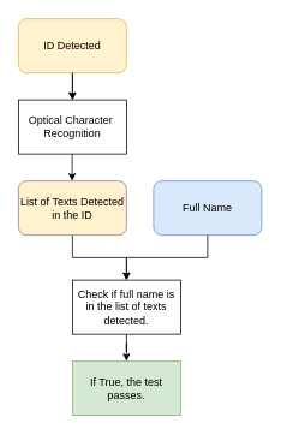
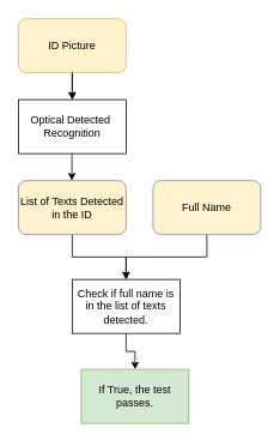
  <mxCell id="0" />
  <mxCell id="1" parent="0" />
- <mxCell id="2" value="ID Detected" style="rounded=1;whiteSpace=wrap;html=1;fillColor=#fff2cc;strokeColor=#d6b656;" parent="1" vertex="1"><mxGeometry x="20" y="20" width="120" height="60" as="geometry" /></mxCell>
- <mxCell id="3" value="Optical Character&amp;nbsp;&lt;br&gt;Recognition" style="rounded=0;whiteSpace=wrap;html=1;" parent="1" vertex="1"><mxGeometry x="20" y="110" width="120" height="60" as="geometry" /></mxCell>
+ <mxCell id="2" value="ID Picture" style="rounded=1;whiteSpace=wrap;html=1;fillColor=#fff2cc;strokeColor=#d6b656;" parent="1" vertex="1"><mxGeometry x="20" y="20" width="120" height="60" as="geometry" /></mxCell>
+ <mxCell id="3" value="Optical Detected&amp;nbsp;&lt;br&gt;Recognition" style="rounded=0;whiteSpace=wrap;html=1;" parent="1" vertex="1"><mxGeometry x="20" y="110" width="120" height="60" as="geometry" /></mxCell>
  <mxCell id="4" style="edgeStyle=orthogonalEdgeStyle;rounded=0;orthogonalLoop=1;jettySize=auto;html=1;" parent="1" source="5" target="9" edge="1"><mxGeometry relative="1" as="geometry" /></mxCell>
- <mxCell id="5" value="Full Name" style="rounded=1;whiteSpace=wrap;html=1;fillColor=#dae8fc;strokeColor=#6c8ebf;" parent="1" vertex="1"><mxGeometry x="170" y="200" width="120" height="60" as="geometry" /></mxCell>
+ <mxCell id="5" value="Full Name" style="rounded=1;whiteSpace=wrap;html=1;fillColor=#fff2cc;strokeColor=#6c8ebf;" parent="1" vertex="1"><mxGeometry x="170" y="200" width="120" height="60" as="geometry" /></mxCell>
  <mxCell id="6" style="edgeStyle=orthogonalEdgeStyle;rounded=0;orthogonalLoop=1;jettySize=auto;html=1;entryX=0.5;entryY=0;entryDx=0;entryDy=0;" parent="1" source="7" target="9" edge="1"><mxGeometry relative="1" as="geometry" /></mxCell>
  <mxCell id="7" value="List of Texts Detected in the ID" style="rounded=1;whiteSpace=wrap;html=1;fillColor=#fff2cc;strokeColor=#9673a6;" parent="1" vertex="1"><mxGeometry x="20" y="200" width="120" height="60" as="geometry" /></mxCell>
  <mxCell id="8" style="edgeStyle=orthogonalEdgeStyle;rounded=0;orthogonalLoop=1;jettySize=auto;html=1;entryX=0.5;entryY=0;entryDx=0;entryDy=0;" parent="1" source="9" target="13" edge="1"><mxGeometry relative="1" as="geometry" /></mxCell>
  <mxCell id="9" value="Check if full name is in the list of texts detected." style="rounded=0;whiteSpace=wrap;html=1;" parent="1" vertex="1"><mxGeometry x="80" y="310" width="120" height="60" as="geometry" /></mxCell>
  <mxCell id="10" value="" style="endArrow=classic;html=1;exitX=0.5;exitY=1;exitDx=0;exitDy=0;" parent="1" source="2" edge="1"><mxGeometry width="50" height="50" relative="1" as="geometry"><mxPoint x="150" y="180" as="sourcePoint" /><mxPoint x="80" y="110" as="targetPoint" /></mxGeometry></mxCell>
  <mxCell id="11" value="" style="endArrow=classic;html=1;exitX=0.5;exitY=1;exitDx=0;exitDy=0;" parent="1" source="2" edge="1"><mxGeometry width="50" height="50" relative="1" as="geometry"><mxPoint x="80" y="80" as="sourcePoint" /><mxPoint x="80" y="110" as="targetPoint" /><Array as="points"><mxPoint x="80" y="100" /></Array></mxGeometry></mxCell>
  <mxCell id="12" value="" style="endArrow=classic;html=1;exitX=0.5;exitY=1;exitDx=0;exitDy=0;" parent="1" edge="1"><mxGeometry width="50" height="50" relative="1" as="geometry"><mxPoint x="79.66" y="170" as="sourcePoint" /><mxPoint x="79.66" y="200" as="targetPoint" /></mxGeometry></mxCell>
- <mxCell id="13" value="If True, the test passes." style="rounded=0;whiteSpace=wrap;html=1;fillColor=#d5e8d4;strokeColor=#82b366;" parent="1" vertex="1"><mxGeometry x="80" y="400" width="120" height="60" as="geometry" /></mxCell>
+ <mxCell id="13" value="If True, the test passes." style="rounded=0;whiteSpace=wrap;html=1;fillColor=#d5e8d4;strokeColor=#82b366;" parent="1" vertex="1"><mxGeometry x="90" y="410" width="120" height="60" as="geometry" /></mxCell>
